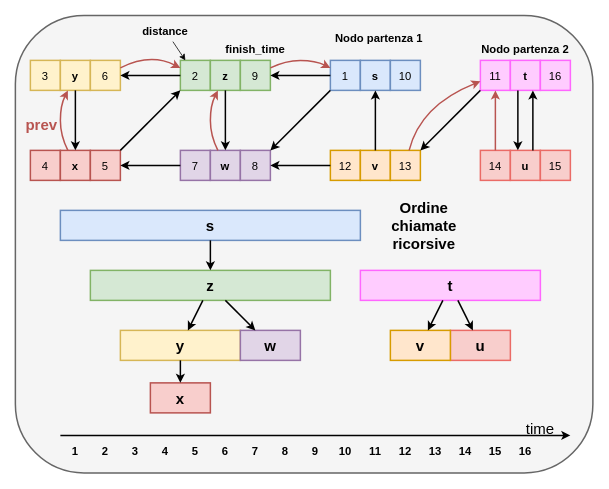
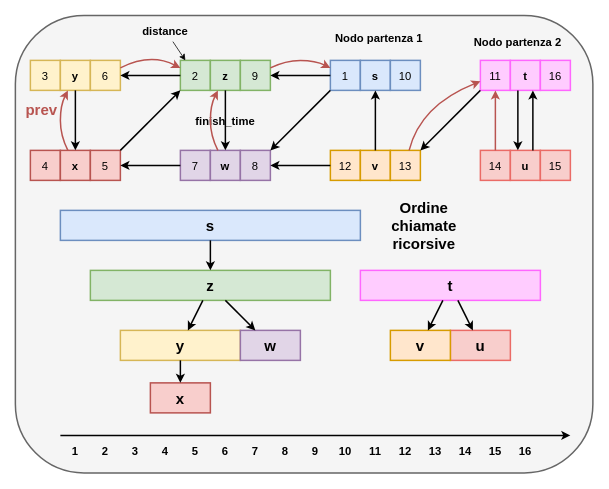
  <mxCell id="0" />
  <mxCell id="1" parent="0" />
  <mxCell id="2" value="" style="rounded=1;whiteSpace=wrap;html=1;fontSize=20;strokeColor=#666666;strokeWidth=2;fillColor=#f5f5f5;fontColor=#333333;" vertex="1" parent="1"><mxGeometry x="20" y="20" width="770" height="610" as="geometry" /></mxCell>
  <mxCell id="3" value="3" style="rounded=0;whiteSpace=wrap;html=1;strokeWidth=2;fillColor=#fff2cc;strokeColor=#d6b656;fontStyle=0;fontSize=15;" vertex="1" parent="1"><mxGeometry x="40" y="80" width="40" height="40" as="geometry" /></mxCell>
  <mxCell id="4" value="y" style="rounded=0;whiteSpace=wrap;html=1;strokeWidth=2;fillColor=#fff2cc;strokeColor=#d6b656;fontSize=15;fontStyle=1" vertex="1" parent="1"><mxGeometry x="80" y="80" width="40" height="40" as="geometry" /></mxCell>
  <mxCell id="5" value="6" style="rounded=0;whiteSpace=wrap;html=1;strokeWidth=2;fillColor=#fff2cc;strokeColor=#d6b656;fontSize=15;" vertex="1" parent="1"><mxGeometry x="120" y="80" width="40" height="40" as="geometry" /></mxCell>
  <mxCell id="6" value="4" style="rounded=0;whiteSpace=wrap;html=1;strokeWidth=2;fontSize=15;fillColor=#f8cecc;strokeColor=#b85450;" vertex="1" parent="1"><mxGeometry x="40" y="200" width="40" height="40" as="geometry" /></mxCell>
  <mxCell id="7" value="x" style="rounded=0;whiteSpace=wrap;html=1;strokeWidth=2;fontSize=15;fontStyle=1;fillColor=#f8cecc;strokeColor=#b85450;" vertex="1" parent="1"><mxGeometry x="80" y="200" width="40" height="40" as="geometry" /></mxCell>
  <mxCell id="8" value="5" style="rounded=0;whiteSpace=wrap;html=1;strokeWidth=2;fontSize=15;fillColor=#f8cecc;strokeColor=#b85450;" vertex="1" parent="1"><mxGeometry x="120" y="200" width="40" height="40" as="geometry" /></mxCell>
  <mxCell id="9" value="2" style="rounded=0;whiteSpace=wrap;html=1;strokeWidth=2;fontSize=15;fillColor=#d5e8d4;strokeColor=#82b366;" vertex="1" parent="1"><mxGeometry x="240" y="80" width="40" height="40" as="geometry" /></mxCell>
  <mxCell id="10" value="z" style="rounded=0;whiteSpace=wrap;html=1;strokeWidth=2;fontSize=15;fontStyle=1;fillColor=#d5e8d4;strokeColor=#82b366;" vertex="1" parent="1"><mxGeometry x="280" y="80" width="40" height="40" as="geometry" /></mxCell>
  <mxCell id="11" value="9" style="rounded=0;whiteSpace=wrap;html=1;strokeWidth=2;fontSize=15;fillColor=#d5e8d4;strokeColor=#82b366;" vertex="1" parent="1"><mxGeometry x="320" y="80" width="40" height="40" as="geometry" /></mxCell>
  <mxCell id="12" value="7" style="rounded=0;whiteSpace=wrap;html=1;strokeWidth=2;fillColor=#e1d5e7;strokeColor=#9673a6;fontSize=15;" vertex="1" parent="1"><mxGeometry x="240" y="200" width="40" height="40" as="geometry" /></mxCell>
  <mxCell id="13" value="w" style="rounded=0;whiteSpace=wrap;html=1;strokeWidth=2;fillColor=#e1d5e7;strokeColor=#9673a6;fontSize=15;fontStyle=1" vertex="1" parent="1"><mxGeometry x="280" y="200" width="40" height="40" as="geometry" /></mxCell>
  <mxCell id="14" value="8" style="rounded=0;whiteSpace=wrap;html=1;strokeWidth=2;fillColor=#e1d5e7;strokeColor=#9673a6;fontSize=15;" vertex="1" parent="1"><mxGeometry x="320" y="200" width="40" height="40" as="geometry" /></mxCell>
  <mxCell id="15" value="1" style="rounded=0;whiteSpace=wrap;html=1;strokeWidth=2;fontSize=15;fillColor=#dae8fc;strokeColor=#6c8ebf;" vertex="1" parent="1"><mxGeometry x="440" y="80" width="40" height="40" as="geometry" /></mxCell>
  <mxCell id="16" value="s" style="rounded=0;whiteSpace=wrap;html=1;strokeWidth=2;fontSize=15;fontStyle=1;fillColor=#dae8fc;strokeColor=#6c8ebf;" vertex="1" parent="1"><mxGeometry x="480" y="80" width="40" height="40" as="geometry" /></mxCell>
  <mxCell id="17" value="10" style="rounded=0;whiteSpace=wrap;html=1;strokeWidth=2;fontSize=15;fillColor=#dae8fc;strokeColor=#6c8ebf;" vertex="1" parent="1"><mxGeometry x="520" y="80" width="40" height="40" as="geometry" /></mxCell>
  <mxCell id="18" value="12" style="rounded=0;whiteSpace=wrap;html=1;strokeWidth=2;fillColor=#ffe6cc;strokeColor=#d79b00;fontSize=15;" vertex="1" parent="1"><mxGeometry x="440" y="200" width="40" height="40" as="geometry" /></mxCell>
  <mxCell id="19" value="v" style="rounded=0;whiteSpace=wrap;html=1;strokeWidth=2;fillColor=#ffe6cc;strokeColor=#d79b00;fontSize=15;fontStyle=1" vertex="1" parent="1"><mxGeometry x="480" y="200" width="40" height="40" as="geometry" /></mxCell>
  <mxCell id="20" value="13" style="rounded=0;whiteSpace=wrap;html=1;strokeWidth=2;fillColor=#ffe6cc;strokeColor=#d79b00;fontSize=15;" vertex="1" parent="1"><mxGeometry x="520" y="200" width="40" height="40" as="geometry" /></mxCell>
  <mxCell id="21" value="14" style="rounded=0;whiteSpace=wrap;html=1;strokeWidth=2;strokeColor=#EA6B66;fillColor=#F8CECC;fontSize=15;" vertex="1" parent="1"><mxGeometry x="640" y="200" width="40" height="40" as="geometry" /></mxCell>
  <mxCell id="22" value="u" style="rounded=0;whiteSpace=wrap;html=1;strokeWidth=2;strokeColor=#EA6B66;fillColor=#F8CECC;fontSize=15;fontStyle=1" vertex="1" parent="1"><mxGeometry x="680" y="200" width="40" height="40" as="geometry" /></mxCell>
  <mxCell id="23" value="15" style="rounded=0;whiteSpace=wrap;html=1;strokeWidth=2;strokeColor=#EA6B66;fillColor=#F8CECC;fontSize=15;" vertex="1" parent="1"><mxGeometry x="720" y="200" width="40" height="40" as="geometry" /></mxCell>
  <mxCell id="24" value="11" style="rounded=0;whiteSpace=wrap;html=1;strokeWidth=2;fillColor=#FFCCFF;strokeColor=#FF66FF;fontSize=15;" vertex="1" parent="1"><mxGeometry x="640" y="80" width="40" height="40" as="geometry" /></mxCell>
  <mxCell id="25" value="t" style="rounded=0;whiteSpace=wrap;html=1;strokeWidth=2;fillColor=#FFCCFF;strokeColor=#FF66FF;fontSize=15;fontStyle=1" vertex="1" parent="1"><mxGeometry x="680" y="80" width="40" height="40" as="geometry" /></mxCell>
  <mxCell id="26" value="16" style="rounded=0;whiteSpace=wrap;html=1;strokeWidth=2;fillColor=#FFCCFF;strokeColor=#FF66FF;fontSize=15;" vertex="1" parent="1"><mxGeometry x="720" y="80" width="40" height="40" as="geometry" /></mxCell>
  <mxCell id="27" value="" style="endArrow=classic;html=1;rounded=0;strokeWidth=2;" edge="1" parent="1" source="4" target="7"><mxGeometry width="50" height="50" relative="1" as="geometry"><mxPoint x="280" y="410" as="sourcePoint" /><mxPoint x="330" y="360" as="targetPoint" /></mxGeometry></mxCell>
  <mxCell id="28" value="" style="endArrow=classic;html=1;rounded=0;strokeWidth=2;" edge="1" parent="1" source="8" target="9"><mxGeometry width="50" height="50" relative="1" as="geometry"><mxPoint x="170" y="360" as="sourcePoint" /><mxPoint x="220" y="310" as="targetPoint" /></mxGeometry></mxCell>
  <mxCell id="29" value="" style="endArrow=classic;html=1;rounded=0;strokeWidth=2;" edge="1" parent="1" source="9" target="5"><mxGeometry width="50" height="50" relative="1" as="geometry"><mxPoint x="390" y="420" as="sourcePoint" /><mxPoint x="440" y="370" as="targetPoint" /></mxGeometry></mxCell>
  <mxCell id="30" value="" style="endArrow=classic;html=1;rounded=0;strokeWidth=2;" edge="1" parent="1" source="10" target="13"><mxGeometry width="50" height="50" relative="1" as="geometry"><mxPoint x="210" y="390" as="sourcePoint" /><mxPoint x="260" y="340" as="targetPoint" /></mxGeometry></mxCell>
  <mxCell id="31" value="" style="endArrow=classic;html=1;rounded=0;strokeWidth=2;" edge="1" parent="1" source="12" target="8"><mxGeometry width="50" height="50" relative="1" as="geometry"><mxPoint x="350" y="390" as="sourcePoint" /><mxPoint x="400" y="340" as="targetPoint" /></mxGeometry></mxCell>
  <mxCell id="32" value="" style="endArrow=classic;html=1;rounded=0;strokeWidth=2;" edge="1" parent="1" source="15" target="11"><mxGeometry width="50" height="50" relative="1" as="geometry"><mxPoint x="450" y="420" as="sourcePoint" /><mxPoint x="500" y="370" as="targetPoint" /></mxGeometry></mxCell>
  <mxCell id="33" value="" style="endArrow=classic;html=1;rounded=0;strokeWidth=2;" edge="1" parent="1" source="18" target="14"><mxGeometry width="50" height="50" relative="1" as="geometry"><mxPoint x="310" y="400" as="sourcePoint" /><mxPoint x="360" y="350" as="targetPoint" /></mxGeometry></mxCell>
  <mxCell id="34" value="" style="endArrow=classic;html=1;rounded=0;strokeWidth=2;" edge="1" parent="1" source="15" target="14"><mxGeometry width="50" height="50" relative="1" as="geometry"><mxPoint x="470" y="380" as="sourcePoint" /><mxPoint x="520" y="330" as="targetPoint" /></mxGeometry></mxCell>
  <mxCell id="35" value="" style="endArrow=classic;html=1;rounded=0;strokeWidth=2;" edge="1" parent="1" source="19" target="16"><mxGeometry width="50" height="50" relative="1" as="geometry"><mxPoint x="380" y="440" as="sourcePoint" /><mxPoint x="430" y="390" as="targetPoint" /></mxGeometry></mxCell>
  <mxCell id="36" value="" style="endArrow=classic;html=1;rounded=0;strokeWidth=2;exitX=0.75;exitY=0;exitDx=0;exitDy=0;entryX=0.75;entryY=1;entryDx=0;entryDy=0;" edge="1" parent="1" source="22" target="25"><mxGeometry width="50" height="50" relative="1" as="geometry"><mxPoint x="620" y="390" as="sourcePoint" /><mxPoint x="670" y="340" as="targetPoint" /></mxGeometry></mxCell>
  <mxCell id="37" value="" style="endArrow=classic;html=1;rounded=0;strokeWidth=2;entryX=0.25;entryY=0;entryDx=0;entryDy=0;exitX=0.25;exitY=1;exitDx=0;exitDy=0;" edge="1" parent="1" source="25" target="22"><mxGeometry width="50" height="50" relative="1" as="geometry"><mxPoint x="630" y="150" as="sourcePoint" /><mxPoint x="740" y="310" as="targetPoint" /></mxGeometry></mxCell>
  <mxCell id="38" value="" style="endArrow=classic;html=1;rounded=0;strokeWidth=2;" edge="1" parent="1" source="24" target="20"><mxGeometry width="50" height="50" relative="1" as="geometry"><mxPoint x="610" y="390" as="sourcePoint" /><mxPoint x="660" y="340" as="targetPoint" /></mxGeometry></mxCell>
  <mxCell id="39" value="Nodo partenza 1" style="text;html=1;strokeColor=none;fillColor=none;align=center;verticalAlign=middle;whiteSpace=wrap;rounded=0;fontSize=15;fontStyle=1" vertex="1" parent="1"><mxGeometry x="445" y="35" width="120" height="30" as="geometry" /></mxCell>
  <mxCell id="40" value="&lt;b&gt;distance&lt;/b&gt;" style="text;html=1;strokeColor=none;fillColor=none;align=center;verticalAlign=middle;whiteSpace=wrap;rounded=0;fontSize=15;" vertex="1" parent="1"><mxGeometry x="190" y="25" width="60" height="30" as="geometry" /></mxCell>
- <mxCell id="41" value="finish_time" style="text;html=1;strokeColor=none;fillColor=none;align=center;verticalAlign=middle;whiteSpace=wrap;rounded=0;fontSize=15;fontStyle=1" vertex="1" parent="1"><mxGeometry x="300" y="55" width="80" height="20" as="geometry" /></mxCell>
+ <mxCell id="41" value="finish_time" style="text;html=1;strokeColor=none;fillColor=none;align=center;verticalAlign=middle;whiteSpace=wrap;rounded=0;fontSize=15;fontStyle=1" vertex="1" parent="1"><mxGeometry x="260" y="150" width="80" height="20" as="geometry" /></mxCell>
  <mxCell id="42" value="" style="endArrow=classic;html=1;rounded=0;fontSize=15;strokeWidth=1;" edge="1" parent="1" source="40" target="9"><mxGeometry width="50" height="50" relative="1" as="geometry"><mxPoint x="170" y="360" as="sourcePoint" /><mxPoint x="220" y="310" as="targetPoint" /></mxGeometry></mxCell>
  <mxCell id="43" value="" style="curved=1;endArrow=classic;html=1;rounded=0;fontSize=15;strokeWidth=2;fillColor=#f8cecc;strokeColor=#b85450;" edge="1" parent="1" source="7" target="4"><mxGeometry width="50" height="50" relative="1" as="geometry"><mxPoint x="210" y="410" as="sourcePoint" /><mxPoint x="260" y="360" as="targetPoint" /><Array as="points"><mxPoint x="80" y="180" /><mxPoint x="80" y="140" /></Array></mxGeometry></mxCell>
  <mxCell id="44" value="" style="curved=1;endArrow=classic;html=1;rounded=0;fontSize=15;strokeWidth=2;fillColor=#f8cecc;strokeColor=#b85450;" edge="1" parent="1" source="5" target="9"><mxGeometry width="50" height="50" relative="1" as="geometry"><mxPoint x="280" y="370" as="sourcePoint" /><mxPoint x="330" y="320" as="targetPoint" /><Array as="points"><mxPoint x="200" y="70" /></Array></mxGeometry></mxCell>
  <mxCell id="45" value="" style="curved=1;endArrow=classic;html=1;rounded=0;fontSize=15;strokeWidth=2;fillColor=#f8cecc;strokeColor=#b85450;" edge="1" parent="1" source="13" target="10"><mxGeometry width="50" height="50" relative="1" as="geometry"><mxPoint x="260" y="360" as="sourcePoint" /><mxPoint x="310" y="310" as="targetPoint" /><Array as="points"><mxPoint x="280" y="180" /><mxPoint x="280" y="140" /></Array></mxGeometry></mxCell>
  <mxCell id="46" value="" style="curved=1;endArrow=classic;html=1;rounded=0;fontSize=15;strokeWidth=2;fillColor=#f8cecc;strokeColor=#b85450;" edge="1" parent="1" source="20" target="24"><mxGeometry width="50" height="50" relative="1" as="geometry"><mxPoint x="450" y="390" as="sourcePoint" /><mxPoint x="500" y="340" as="targetPoint" /><Array as="points"><mxPoint x="560" y="140" /></Array></mxGeometry></mxCell>
  <mxCell id="47" value="" style="curved=1;endArrow=classic;html=1;rounded=0;fontSize=15;strokeWidth=2;fillColor=#f8cecc;strokeColor=#b85450;" edge="1" parent="1" source="21" target="24"><mxGeometry width="50" height="50" relative="1" as="geometry"><mxPoint x="510" y="410" as="sourcePoint" /><mxPoint x="560" y="360" as="targetPoint" /><Array as="points"><mxPoint x="660" y="160" /></Array></mxGeometry></mxCell>
- <mxCell id="48" value="Nodo partenza 2" style="text;html=1;strokeColor=none;fillColor=none;align=center;verticalAlign=middle;whiteSpace=wrap;rounded=0;fontSize=15;fontStyle=1" vertex="1" parent="1"><mxGeometry x="640" y="50" width="120" height="30" as="geometry" /></mxCell>
+ <mxCell id="48" value="Nodo partenza 2" style="text;html=1;strokeColor=none;fillColor=none;align=center;verticalAlign=middle;whiteSpace=wrap;rounded=0;fontSize=15;fontStyle=1" vertex="1" parent="1"><mxGeometry x="630" y="40" width="120" height="30" as="geometry" /></mxCell>
  <mxCell id="49" value="" style="endArrow=classic;html=1;rounded=0;fontSize=15;strokeWidth=2;" edge="1" parent="1"><mxGeometry width="50" height="50" relative="1" as="geometry"><mxPoint x="80" y="580" as="sourcePoint" /><mxPoint x="760" y="580" as="targetPoint" /></mxGeometry></mxCell>
  <mxCell id="50" value="1" style="text;html=1;strokeColor=none;fillColor=none;align=center;verticalAlign=middle;whiteSpace=wrap;rounded=0;fontSize=15;fontStyle=1" vertex="1" parent="1"><mxGeometry x="90" y="590" width="20" height="20" as="geometry" /></mxCell>
  <mxCell id="51" value="2" style="text;html=1;strokeColor=none;fillColor=none;align=center;verticalAlign=middle;whiteSpace=wrap;rounded=0;fontSize=15;fontStyle=1" vertex="1" parent="1"><mxGeometry x="130" y="590" width="20" height="20" as="geometry" /></mxCell>
  <mxCell id="52" value="3" style="text;html=1;strokeColor=none;fillColor=none;align=center;verticalAlign=middle;whiteSpace=wrap;rounded=0;fontSize=15;fontStyle=1" vertex="1" parent="1"><mxGeometry x="170" y="590" width="20" height="20" as="geometry" /></mxCell>
  <mxCell id="53" value="4" style="text;html=1;strokeColor=none;fillColor=none;align=center;verticalAlign=middle;whiteSpace=wrap;rounded=0;fontSize=15;fontStyle=1" vertex="1" parent="1"><mxGeometry x="210" y="590" width="20" height="20" as="geometry" /></mxCell>
  <mxCell id="54" value="5" style="text;html=1;strokeColor=none;fillColor=none;align=center;verticalAlign=middle;whiteSpace=wrap;rounded=0;fontSize=15;fontStyle=1" vertex="1" parent="1"><mxGeometry x="250" y="590" width="20" height="20" as="geometry" /></mxCell>
  <mxCell id="55" value="6" style="text;html=1;strokeColor=none;fillColor=none;align=center;verticalAlign=middle;whiteSpace=wrap;rounded=0;fontSize=15;fontStyle=1" vertex="1" parent="1"><mxGeometry x="290" y="590" width="20" height="20" as="geometry" /></mxCell>
  <mxCell id="56" value="10" style="text;html=1;strokeColor=none;fillColor=none;align=center;verticalAlign=middle;whiteSpace=wrap;rounded=0;fontSize=15;fontStyle=1" vertex="1" parent="1"><mxGeometry x="450" y="590" width="20" height="20" as="geometry" /></mxCell>
  <mxCell id="57" value="9" style="text;html=1;strokeColor=none;fillColor=none;align=center;verticalAlign=middle;whiteSpace=wrap;rounded=0;fontSize=15;fontStyle=1" vertex="1" parent="1"><mxGeometry x="410" y="590" width="20" height="20" as="geometry" /></mxCell>
  <mxCell id="58" value="8" style="text;html=1;strokeColor=none;fillColor=none;align=center;verticalAlign=middle;whiteSpace=wrap;rounded=0;fontSize=15;fontStyle=1" vertex="1" parent="1"><mxGeometry x="370" y="590" width="20" height="20" as="geometry" /></mxCell>
  <mxCell id="59" value="7" style="text;html=1;strokeColor=none;fillColor=none;align=center;verticalAlign=middle;whiteSpace=wrap;rounded=0;fontSize=15;fontStyle=1" vertex="1" parent="1"><mxGeometry x="330" y="590" width="20" height="20" as="geometry" /></mxCell>
  <mxCell id="60" value="16" style="text;html=1;strokeColor=none;fillColor=none;align=center;verticalAlign=middle;whiteSpace=wrap;rounded=0;fontSize=15;fontStyle=1" vertex="1" parent="1"><mxGeometry x="690" y="590" width="20" height="20" as="geometry" /></mxCell>
  <mxCell id="61" value="11" style="text;html=1;strokeColor=none;fillColor=none;align=center;verticalAlign=middle;whiteSpace=wrap;rounded=0;fontSize=15;fontStyle=1" vertex="1" parent="1"><mxGeometry x="490" y="590" width="20" height="20" as="geometry" /></mxCell>
  <mxCell id="62" value="12" style="text;html=1;strokeColor=none;fillColor=none;align=center;verticalAlign=middle;whiteSpace=wrap;rounded=0;fontSize=15;fontStyle=1" vertex="1" parent="1"><mxGeometry x="530" y="590" width="20" height="20" as="geometry" /></mxCell>
  <mxCell id="63" value="13" style="text;html=1;strokeColor=none;fillColor=none;align=center;verticalAlign=middle;whiteSpace=wrap;rounded=0;fontSize=15;fontStyle=1" vertex="1" parent="1"><mxGeometry x="570" y="590" width="20" height="20" as="geometry" /></mxCell>
  <mxCell id="64" value="14" style="text;html=1;strokeColor=none;fillColor=none;align=center;verticalAlign=middle;whiteSpace=wrap;rounded=0;fontSize=15;fontStyle=1" vertex="1" parent="1"><mxGeometry x="610" y="590" width="20" height="20" as="geometry" /></mxCell>
  <mxCell id="65" value="15" style="text;html=1;strokeColor=none;fillColor=none;align=center;verticalAlign=middle;whiteSpace=wrap;rounded=0;fontSize=15;fontStyle=1" vertex="1" parent="1"><mxGeometry x="650" y="590" width="20" height="20" as="geometry" /></mxCell>
  <mxCell id="66" value="&lt;font style=&quot;font-size: 20px;&quot;&gt;t&lt;/font&gt;" style="rounded=0;whiteSpace=wrap;html=1;fontSize=15;strokeColor=#FF66FF;strokeWidth=2;fillColor=#FFCCFF;fontStyle=1" vertex="1" parent="1"><mxGeometry x="480" y="360" width="240" height="40" as="geometry" /></mxCell>
  <mxCell id="67" value="&lt;font style=&quot;font-size: 20px;&quot;&gt;&lt;b&gt;u&lt;/b&gt;&lt;/font&gt;" style="rounded=0;whiteSpace=wrap;html=1;fontSize=15;strokeColor=#EA6B66;strokeWidth=2;fillColor=#F8CECC;" vertex="1" parent="1"><mxGeometry x="600" y="440" width="80" height="40" as="geometry" /></mxCell>
  <mxCell id="68" value="&lt;font style=&quot;font-size: 20px;&quot;&gt;v&lt;/font&gt;" style="rounded=0;whiteSpace=wrap;html=1;fontSize=15;strokeColor=#d79b00;strokeWidth=2;fillColor=#ffe6cc;fontStyle=1" vertex="1" parent="1"><mxGeometry x="520" y="440" width="80" height="40" as="geometry" /></mxCell>
  <mxCell id="69" value="&lt;font style=&quot;font-size: 20px;&quot;&gt;s&lt;/font&gt;" style="rounded=0;whiteSpace=wrap;html=1;fontSize=15;strokeColor=#6c8ebf;strokeWidth=2;fillColor=#dae8fc;fontStyle=1" vertex="1" parent="1"><mxGeometry x="80" y="280" width="400" height="40" as="geometry" /></mxCell>
  <mxCell id="70" value="&lt;font style=&quot;font-size: 20px;&quot;&gt;z&lt;/font&gt;" style="rounded=0;whiteSpace=wrap;html=1;fontSize=15;strokeColor=#82b366;strokeWidth=2;fillColor=#d5e8d4;fontStyle=1" vertex="1" parent="1"><mxGeometry x="120" y="360" width="320" height="40" as="geometry" /></mxCell>
  <mxCell id="71" value="y" style="rounded=0;whiteSpace=wrap;html=1;fontSize=20;strokeColor=#d6b656;strokeWidth=2;fillColor=#fff2cc;fontStyle=1" vertex="1" parent="1"><mxGeometry x="160" y="440" width="160" height="40" as="geometry" /></mxCell>
  <mxCell id="72" value="&lt;b&gt;w&lt;/b&gt;" style="rounded=0;whiteSpace=wrap;html=1;fontSize=20;strokeColor=#9673a6;strokeWidth=2;fillColor=#e1d5e7;" vertex="1" parent="1"><mxGeometry x="320" y="440" width="80" height="40" as="geometry" /></mxCell>
  <mxCell id="73" value="x" style="rounded=0;whiteSpace=wrap;html=1;fontSize=20;strokeColor=#b85450;strokeWidth=2;fillColor=#f8cecc;fontStyle=1" vertex="1" parent="1"><mxGeometry x="200" y="510" width="80" height="40" as="geometry" /></mxCell>
  <mxCell id="74" value="" style="endArrow=classic;html=1;rounded=0;fontSize=20;strokeWidth=2;" edge="1" parent="1" source="69" target="70"><mxGeometry width="50" height="50" relative="1" as="geometry"><mxPoint x="220" y="760" as="sourcePoint" /><mxPoint x="270" y="710" as="targetPoint" /></mxGeometry></mxCell>
  <mxCell id="75" value="" style="endArrow=classic;html=1;rounded=0;fontSize=20;strokeWidth=2;" edge="1" parent="1" source="70" target="71"><mxGeometry width="50" height="50" relative="1" as="geometry"><mxPoint x="340" y="810" as="sourcePoint" /><mxPoint x="390" y="760" as="targetPoint" /></mxGeometry></mxCell>
  <mxCell id="76" value="" style="endArrow=classic;html=1;rounded=0;fontSize=20;strokeWidth=2;" edge="1" parent="1" source="70" target="72"><mxGeometry width="50" height="50" relative="1" as="geometry"><mxPoint x="360" y="770" as="sourcePoint" /><mxPoint x="410" y="720" as="targetPoint" /></mxGeometry></mxCell>
  <mxCell id="77" value="" style="endArrow=classic;html=1;rounded=0;fontSize=20;strokeWidth=2;" edge="1" parent="1" source="71" target="73"><mxGeometry width="50" height="50" relative="1" as="geometry"><mxPoint x="210" y="780" as="sourcePoint" /><mxPoint x="260" y="730" as="targetPoint" /></mxGeometry></mxCell>
  <mxCell id="78" value="" style="endArrow=classic;html=1;rounded=0;fontSize=20;strokeWidth=2;" edge="1" parent="1" source="66" target="68"><mxGeometry width="50" height="50" relative="1" as="geometry"><mxPoint x="420" y="770" as="sourcePoint" /><mxPoint x="470" y="720" as="targetPoint" /></mxGeometry></mxCell>
  <mxCell id="79" value="" style="endArrow=classic;html=1;rounded=0;fontSize=20;strokeWidth=2;" edge="1" parent="1" source="66" target="67"><mxGeometry width="50" height="50" relative="1" as="geometry"><mxPoint x="520" y="770" as="sourcePoint" /><mxPoint x="570" y="720" as="targetPoint" /></mxGeometry></mxCell>
  <mxCell id="80" value="&lt;b&gt;Ordine chiamate ricorsive&lt;/b&gt;" style="text;html=1;strokeColor=none;fillColor=none;align=center;verticalAlign=middle;whiteSpace=wrap;rounded=0;fontSize=20;" vertex="1" parent="1"><mxGeometry x="515" y="260" width="100" height="80" as="geometry" /></mxCell>
- <mxCell id="81" value="time" style="text;html=1;strokeColor=none;fillColor=none;align=center;verticalAlign=middle;whiteSpace=wrap;rounded=0;fontSize=20;" vertex="1" parent="1"><mxGeometry x="700" y="560" width="40" height="20" as="geometry" /></mxCell>
  <mxCell id="82" value="" style="curved=1;endArrow=classic;html=1;rounded=0;fontSize=20;strokeWidth=2;fillColor=#f8cecc;strokeColor=#b85450;" edge="1" parent="1" source="11" target="15"><mxGeometry width="50" height="50" relative="1" as="geometry"><mxPoint x="440" y="750" as="sourcePoint" /><mxPoint x="490" y="700" as="targetPoint" /><Array as="points"><mxPoint x="380" y="80" /><mxPoint x="420" y="80" /></Array></mxGeometry></mxCell>
- <mxCell id="83" value="prev" style="text;html=1;strokeColor=none;fillColor=none;align=center;verticalAlign=middle;whiteSpace=wrap;rounded=0;fontSize=20;fontColor=#B85450;fontStyle=1" vertex="1" parent="1"><mxGeometry x="30" y="150" width="50" height="30" as="geometry" /></mxCell>
+ <mxCell id="83" value="prev" style="text;html=1;strokeColor=none;fillColor=none;align=center;verticalAlign=middle;whiteSpace=wrap;rounded=0;fontSize=20;fontColor=#B85450;fontStyle=1" vertex="1" parent="1"><mxGeometry x="30" y="130" width="50" height="30" as="geometry" /></mxCell>
